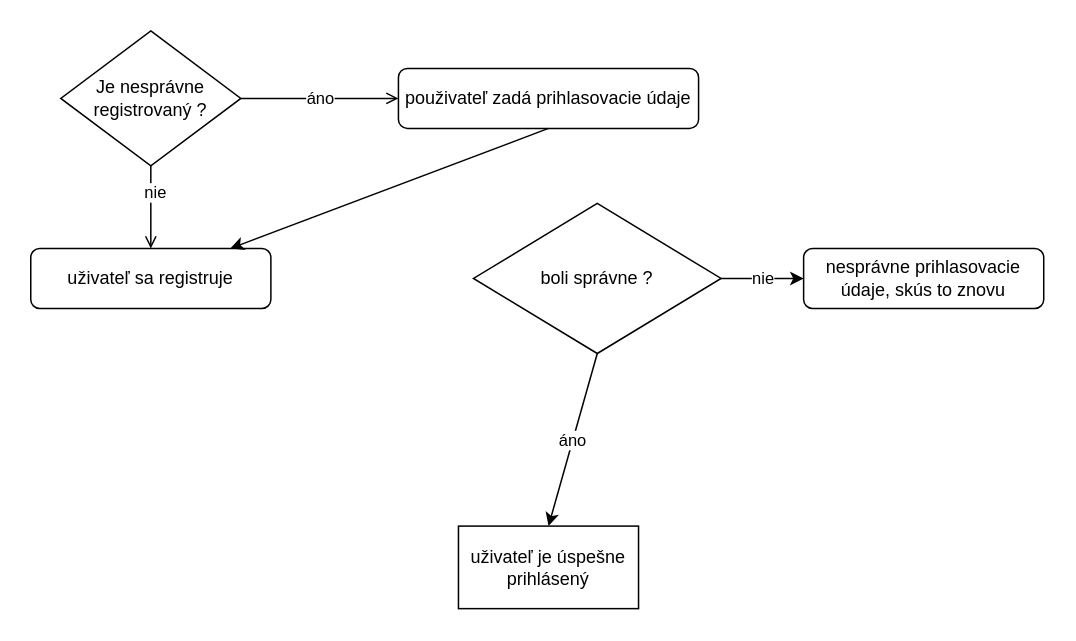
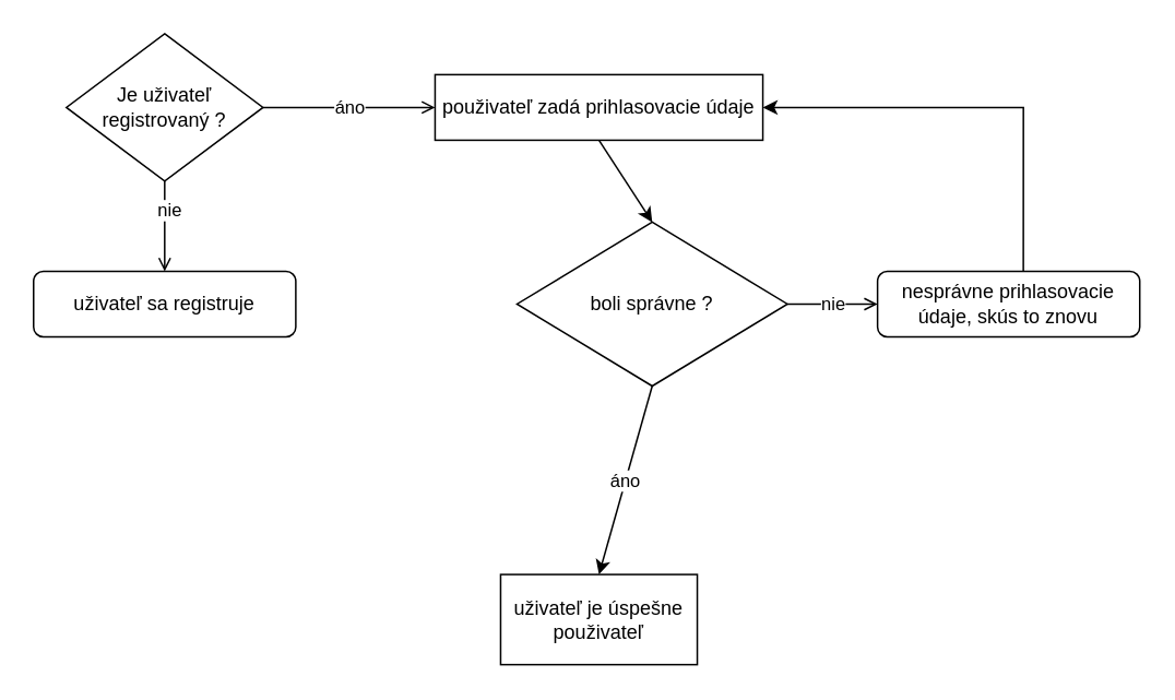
  <mxCell id="0" />
  <mxCell id="1" parent="0" />
- <mxCell id="2" value="Je nesprávne registrovaný ?" style="rhombus;whiteSpace=wrap;html=1;" parent="1" vertex="1"><mxGeometry x="40" y="20" width="120" height="90" as="geometry" /></mxCell>
+ <mxCell id="2" value="Je uživateľ registrovaný ?" style="rhombus;whiteSpace=wrap;html=1;" parent="1" vertex="1"><mxGeometry x="40" y="20" width="120" height="90" as="geometry" /></mxCell>
  <mxCell id="3" value="áno" style="endArrow=open;html=1;rounded=0;exitX=1;exitY=0.5;exitDx=0;exitDy=0;entryX=0;entryY=0.5;entryDx=0;entryDy=0;" parent="1" source="2" target="7" edge="1"><mxGeometry width="50" height="50" relative="1" as="geometry"><mxPoint x="335" y="150" as="sourcePoint" /><mxPoint x="255" y="65" as="targetPoint" /></mxGeometry></mxCell>
  <mxCell id="4" value="" style="endArrow=open;html=1;rounded=0;exitX=0.5;exitY=1;exitDx=0;exitDy=0;entryX=0.5;entryY=0;entryDx=0;entryDy=0;" parent="1" source="2" target="6" edge="1"><mxGeometry width="50" height="50" relative="1" as="geometry"><mxPoint x="335" y="150" as="sourcePoint" /><mxPoint x="100" y="160" as="targetPoint" /></mxGeometry></mxCell>
  <mxCell id="5" value="nie" style="edgeLabel;html=1;align=center;verticalAlign=middle;resizable=0;points=[];" parent="4" vertex="1" connectable="0"><mxGeometry x="-0.4" y="2" relative="1" as="geometry"><mxPoint as="offset" /></mxGeometry></mxCell>
  <mxCell id="6" value="uživateľ sa registruje" style="rounded=1;whiteSpace=wrap;html=1;fontSize=12;glass=0;strokeWidth=1;shadow=0;" parent="1" vertex="1"><mxGeometry x="20" y="165" width="160" height="40" as="geometry" /></mxCell>
- <mxCell id="7" value="použivateľ zadá prihlasovacie údaje" style="rounded=1;whiteSpace=wrap;html=1;fontSize=12;glass=0;strokeWidth=1;shadow=0;" parent="1" vertex="1"><mxGeometry x="265" y="45" width="200" height="40" as="geometry" /></mxCell>
+ <mxCell id="7" value="použivateľ zadá prihlasovacie údaje" style="whiteSpace=wrap;html=1;fontSize=12;glass=0;strokeWidth=1;shadow=0;rounded=0;" parent="1" vertex="1"><mxGeometry x="265" y="45" width="200" height="40" as="geometry" /></mxCell>
  <mxCell id="8" value="boli správne ?" style="rhombus;whiteSpace=wrap;html=1;" parent="1" vertex="1"><mxGeometry x="315" y="135" width="165" height="100" as="geometry" /></mxCell>
- <mxCell id="9" value="" style="endArrow=classic;html=1;rounded=0;exitX=0.5;exitY=1;exitDx=0;exitDy=0;" parent="1" source="7" target="6" edge="1"><mxGeometry width="50" height="50" relative="1" as="geometry"><mxPoint x="405" y="150" as="sourcePoint" /><mxPoint x="455" y="100" as="targetPoint" /></mxGeometry></mxCell>
- <mxCell id="10" value="nie" style="endArrow=classic;html=1;rounded=0;exitX=1;exitY=0.5;exitDx=0;exitDy=0;entryX=0;entryY=0.5;entryDx=0;entryDy=0;" parent="1" source="8" target="12" edge="1"><mxGeometry width="50" height="50" relative="1" as="geometry"><mxPoint x="405" y="150" as="sourcePoint" /><mxPoint x="485" y="185" as="targetPoint" /></mxGeometry></mxCell>
+ <mxCell id="9" value="" style="endArrow=classic;html=1;rounded=0;exitX=0.5;exitY=1;exitDx=0;exitDy=0;entryX=0.5;entryY=0;entryDx=0;entryDy=0;" parent="1" source="7" target="8" edge="1"><mxGeometry width="50" height="50" relative="1" as="geometry"><mxPoint x="405" y="150" as="sourcePoint" /><mxPoint x="455" y="100" as="targetPoint" /></mxGeometry></mxCell>
+ <mxCell id="10" value="nie" style="endArrow=open;html=1;rounded=0;exitX=1;exitY=0.5;exitDx=0;exitDy=0;entryX=0;entryY=0.5;entryDx=0;entryDy=0;" parent="1" source="8" target="12" edge="1"><mxGeometry width="50" height="50" relative="1" as="geometry"><mxPoint x="405" y="150" as="sourcePoint" /><mxPoint x="485" y="185" as="targetPoint" /></mxGeometry></mxCell>
  <mxCell id="11" value="áno" style="endArrow=classic;html=1;rounded=0;exitX=0.5;exitY=1;exitDx=0;exitDy=0;entryX=0.5;entryY=0;entryDx=0;entryDy=0;" parent="1" source="8" target="14" edge="1"><mxGeometry width="50" height="50" relative="1" as="geometry"><mxPoint x="405" y="150" as="sourcePoint" /><mxPoint x="365" y="310" as="targetPoint" /><Array as="points" /></mxGeometry></mxCell>
  <mxCell id="12" value="nesprávne prihlasovacie údaje, skús to znovu" style="rounded=1;whiteSpace=wrap;html=1;fontSize=12;glass=0;strokeWidth=1;shadow=0;" parent="1" vertex="1"><mxGeometry x="535" y="165" width="160" height="40" as="geometry" /></mxCell>
- <mxCell id="14" value="uživateľ je úspešne prihlásený" style="rounded=0;whiteSpace=wrap;html=1;" parent="1" vertex="1"><mxGeometry x="305" y="350" width="120" height="55" as="geometry" /></mxCell>
+ <mxCell id="13" value="" style="endArrow=classic;html=1;rounded=0;exitX=0.556;exitY=0;exitDx=0;exitDy=0;exitPerimeter=0;entryX=1;entryY=0.5;entryDx=0;entryDy=0;" parent="1" source="12" target="7" edge="1"><mxGeometry width="50" height="50" relative="1" as="geometry"><mxPoint x="405" y="150" as="sourcePoint" /><mxPoint x="515" y="65" as="targetPoint" /><Array as="points"><mxPoint x="624" y="65" /></Array></mxGeometry></mxCell>
+ <mxCell id="14" value="uživateľ je úspešne použivateľ" style="rounded=0;whiteSpace=wrap;html=1;" parent="1" vertex="1"><mxGeometry x="305" y="350" width="120" height="55" as="geometry" /></mxCell>
